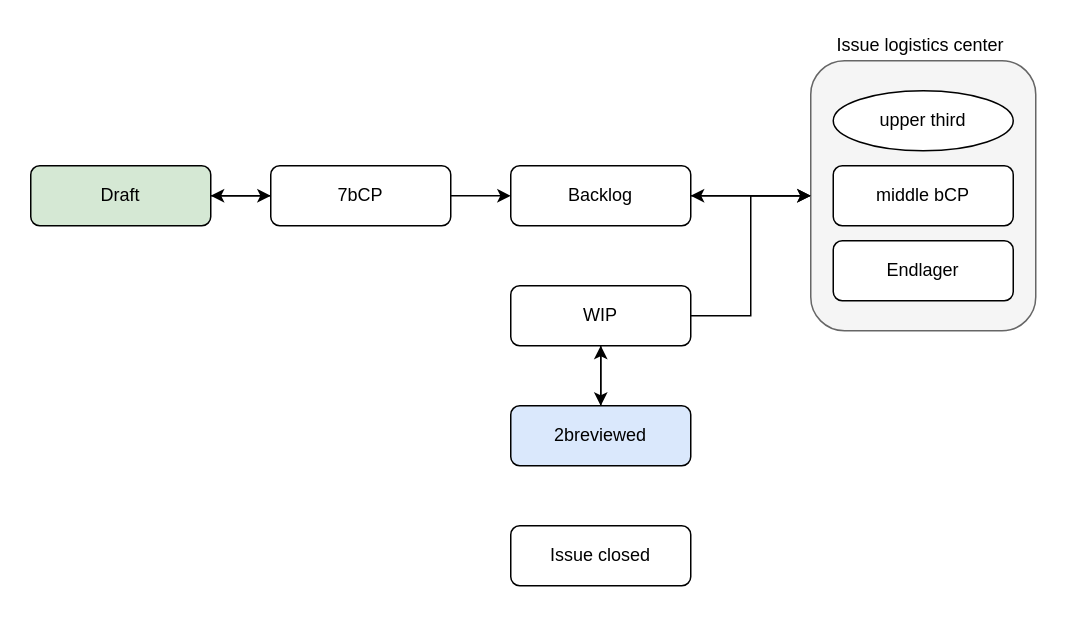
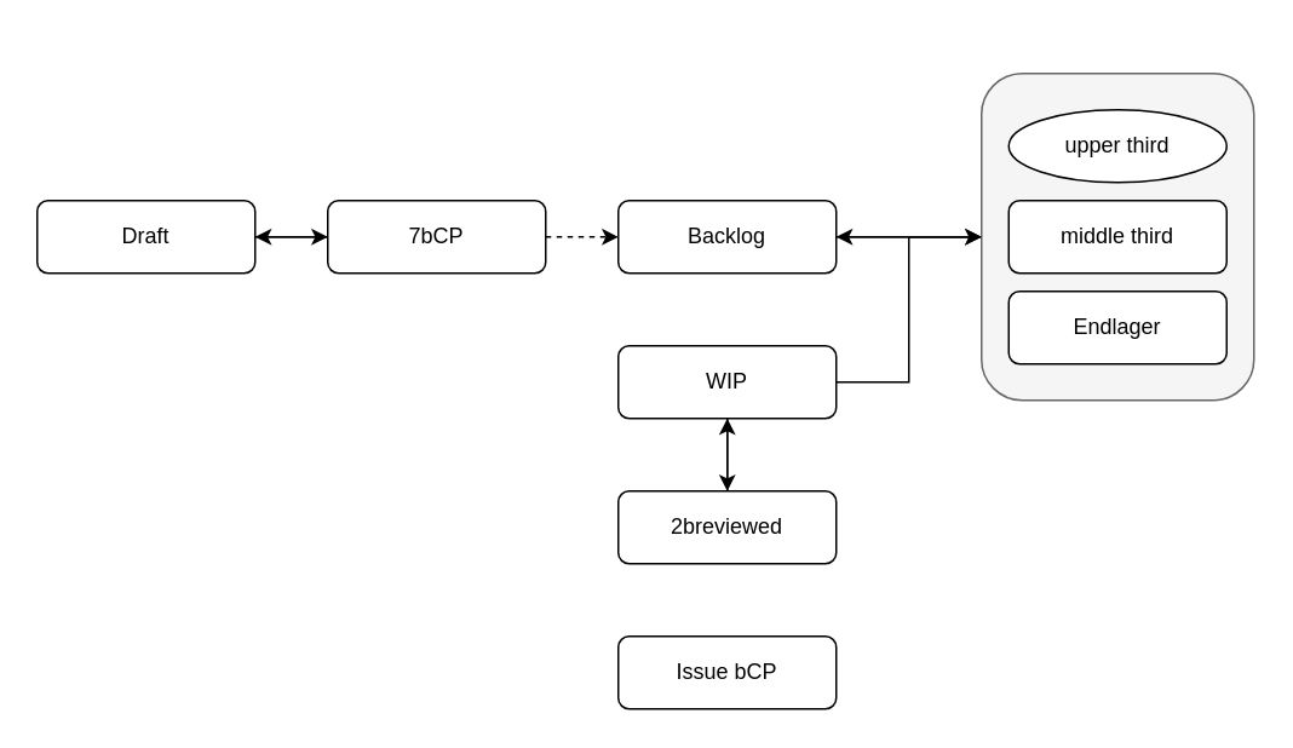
  <mxCell id="0" />
  <mxCell id="1" parent="0" />
  <mxCell id="2" style="edgeStyle=orthogonalEdgeStyle;rounded=0;orthogonalLoop=1;jettySize=auto;html=1;entryX=1;entryY=0.5;entryDx=0;entryDy=0;fontColor=#FFFFFF;" edge="1" parent="1" source="3" target="8"><mxGeometry relative="1" as="geometry" /></mxCell>
  <mxCell id="3" value="" style="rounded=1;whiteSpace=wrap;html=1;fillColor=#f5f5f5;strokeColor=#666666;fontColor=#333333;" parent="1" vertex="1"><mxGeometry x="540" y="40" width="150" height="180" as="geometry" /></mxCell>
- <mxCell id="4" style="edgeStyle=orthogonalEdgeStyle;rounded=0;orthogonalLoop=1;jettySize=auto;html=1;" parent="1" source="6" target="8" edge="1"><mxGeometry relative="1" as="geometry" /></mxCell>
+ <mxCell id="4" style="edgeStyle=orthogonalEdgeStyle;rounded=0;orthogonalLoop=1;jettySize=auto;html=1;dashed=1;" parent="1" source="6" target="8" edge="1"><mxGeometry relative="1" as="geometry" /></mxCell>
  <mxCell id="5" style="edgeStyle=orthogonalEdgeStyle;rounded=0;orthogonalLoop=1;jettySize=auto;html=1;entryX=1;entryY=0.5;entryDx=0;entryDy=0;fontColor=#FFFFFF;" edge="1" parent="1" source="6" target="16"><mxGeometry relative="1" as="geometry" /></mxCell>
  <mxCell id="6" value="7bCP" style="rounded=1;whiteSpace=wrap;html=1;" parent="1" vertex="1"><mxGeometry x="180" y="110" width="120" height="40" as="geometry" /></mxCell>
  <mxCell id="7" style="edgeStyle=orthogonalEdgeStyle;rounded=0;orthogonalLoop=1;jettySize=auto;html=1;fontColor=#FFFFFF;" edge="1" parent="1" source="8"><mxGeometry relative="1" as="geometry"><mxPoint x="540" y="130" as="targetPoint" /></mxGeometry></mxCell>
  <mxCell id="8" value="Backlog" style="rounded=1;whiteSpace=wrap;html=1;" parent="1" vertex="1"><mxGeometry x="340" y="110" width="120" height="40" as="geometry" /></mxCell>
  <mxCell id="9" style="edgeStyle=orthogonalEdgeStyle;rounded=0;orthogonalLoop=1;jettySize=auto;html=1;" parent="1" source="11" target="13" edge="1"><mxGeometry relative="1" as="geometry" /></mxCell>
  <mxCell id="10" style="edgeStyle=orthogonalEdgeStyle;rounded=0;orthogonalLoop=1;jettySize=auto;html=1;entryX=0;entryY=0.5;entryDx=0;entryDy=0;fontColor=#FFFFFF;" edge="1" parent="1" source="11" target="3"><mxGeometry relative="1" as="geometry" /></mxCell>
  <mxCell id="11" value="WIP" style="rounded=1;whiteSpace=wrap;html=1;" parent="1" vertex="1"><mxGeometry x="340" y="190" width="120" height="40" as="geometry" /></mxCell>
  <mxCell id="12" style="edgeStyle=orthogonalEdgeStyle;rounded=0;orthogonalLoop=1;jettySize=auto;html=1;entryX=0.5;entryY=1;entryDx=0;entryDy=0;" parent="1" source="13" target="11" edge="1"><mxGeometry relative="1" as="geometry" /></mxCell>
- <mxCell id="13" value="2breviewed" style="rounded=1;whiteSpace=wrap;html=1;fillColor=#dae8fc;" parent="1" vertex="1"><mxGeometry x="340" y="270" width="120" height="40" as="geometry" /></mxCell>
- <mxCell id="14" value="Issue closed" style="rounded=1;whiteSpace=wrap;html=1;" parent="1" vertex="1"><mxGeometry x="340" y="350" width="120" height="40" as="geometry" /></mxCell>
+ <mxCell id="13" value="2breviewed" style="rounded=1;whiteSpace=wrap;html=1;" parent="1" vertex="1"><mxGeometry x="340" y="270" width="120" height="40" as="geometry" /></mxCell>
+ <mxCell id="14" value="Issue bCP" style="rounded=1;whiteSpace=wrap;html=1;" parent="1" vertex="1"><mxGeometry x="340" y="350" width="120" height="40" as="geometry" /></mxCell>
  <mxCell id="15" style="edgeStyle=orthogonalEdgeStyle;rounded=0;orthogonalLoop=1;jettySize=auto;html=1;" parent="1" source="16" target="6" edge="1"><mxGeometry relative="1" as="geometry" /></mxCell>
- <mxCell id="16" value="Draft" style="rounded=1;whiteSpace=wrap;html=1;fillColor=#d5e8d4;" parent="1" vertex="1"><mxGeometry x="20" y="110" width="120" height="40" as="geometry" /></mxCell>
+ <mxCell id="16" value="Draft" style="rounded=1;whiteSpace=wrap;html=1;" parent="1" vertex="1"><mxGeometry x="20" y="110" width="120" height="40" as="geometry" /></mxCell>
  <mxCell id="17" value="upper third" style="ellipse;whiteSpace=wrap;html=1;" parent="1" vertex="1"><mxGeometry x="555" y="60" width="120" height="40" as="geometry" /></mxCell>
- <mxCell id="18" value="middle bCP" style="rounded=1;whiteSpace=wrap;html=1;" parent="1" vertex="1"><mxGeometry x="555" y="110" width="120" height="40" as="geometry" /></mxCell>
+ <mxCell id="18" value="middle third" style="rounded=1;whiteSpace=wrap;html=1;" parent="1" vertex="1"><mxGeometry x="555" y="110" width="120" height="40" as="geometry" /></mxCell>
  <mxCell id="19" value="Endlager" style="rounded=1;whiteSpace=wrap;html=1;" parent="1" vertex="1"><mxGeometry x="555" y="160" width="120" height="40" as="geometry" /></mxCell>
- <mxCell id="20" value="Issue logistics center&amp;nbsp;" style="text;html=1;strokeColor=none;fillColor=none;align=center;verticalAlign=middle;whiteSpace=wrap;rounded=0;" parent="1" vertex="1"><mxGeometry x="545" y="20" width="140" height="20" as="geometry" /></mxCell>
